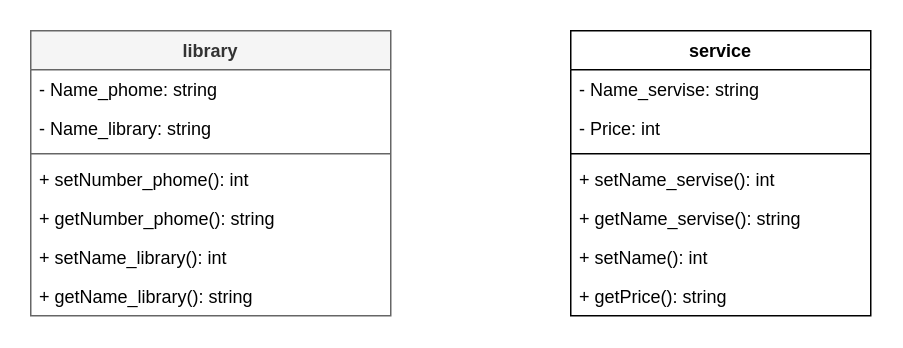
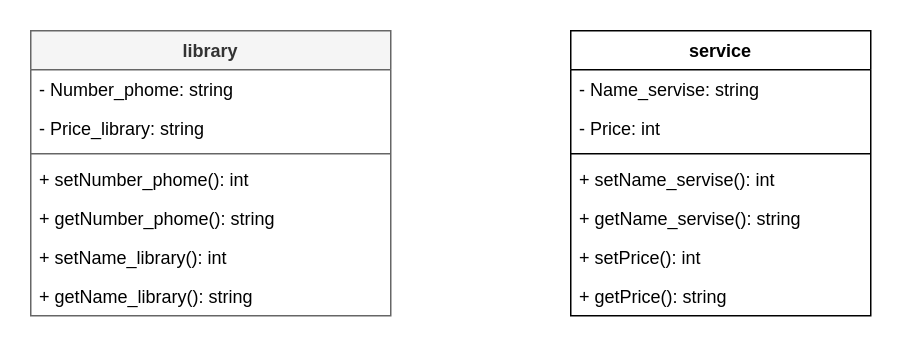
  <mxCell id="0" />
  <mxCell id="1" parent="0" />
  <mxCell id="2" value="service" style="swimlane;fontStyle=1;align=center;verticalAlign=top;childLayout=stackLayout;horizontal=1;startSize=26;horizontalStack=0;resizeParent=1;resizeParentMax=0;resizeLast=0;collapsible=1;marginBottom=0;whiteSpace=wrap;html=1;" vertex="1" parent="1"><mxGeometry x="380" y="20" width="200" height="190" as="geometry" /></mxCell>
  <mxCell id="3" value="- Name_servise: string" style="text;strokeColor=none;fillColor=none;align=left;verticalAlign=top;spacingLeft=4;spacingRight=4;overflow=hidden;rotatable=0;points=[[0,0.5],[1,0.5]];portConstraint=eastwest;" vertex="1" parent="2"><mxGeometry y="26" width="200" height="26" as="geometry" /></mxCell>
  <mxCell id="4" value="- Price: int" style="text;strokeColor=none;fillColor=none;align=left;verticalAlign=top;spacingLeft=4;spacingRight=4;overflow=hidden;rotatable=0;points=[[0,0.5],[1,0.5]];portConstraint=eastwest;" vertex="1" parent="2"><mxGeometry y="52" width="200" height="26" as="geometry" /></mxCell>
  <mxCell id="5" value="" style="line;strokeWidth=1;fillColor=none;align=left;verticalAlign=middle;spacingTop=-1;spacingLeft=3;spacingRight=3;rotatable=0;labelPosition=right;points=[];portConstraint=eastwest;strokeColor=inherit;" vertex="1" parent="2"><mxGeometry y="78" width="200" height="8" as="geometry" /></mxCell>
  <mxCell id="6" value="+ setName_servise(): int" style="text;strokeColor=none;fillColor=none;align=left;verticalAlign=top;spacingLeft=4;spacingRight=4;overflow=hidden;rotatable=0;points=[[0,0.5],[1,0.5]];portConstraint=eastwest;" vertex="1" parent="2"><mxGeometry y="86" width="200" height="26" as="geometry" /></mxCell>
  <mxCell id="7" value="+ getName_servise(): string" style="text;strokeColor=none;fillColor=none;align=left;verticalAlign=top;spacingLeft=4;spacingRight=4;overflow=hidden;rotatable=0;points=[[0,0.5],[1,0.5]];portConstraint=eastwest;" vertex="1" parent="2"><mxGeometry y="112" width="200" height="26" as="geometry" /></mxCell>
- <mxCell id="8" value="+ setName(): int" style="text;strokeColor=none;fillColor=none;align=left;verticalAlign=top;spacingLeft=4;spacingRight=4;overflow=hidden;rotatable=0;points=[[0,0.5],[1,0.5]];portConstraint=eastwest;" vertex="1" parent="2"><mxGeometry y="138" width="200" height="26" as="geometry" /></mxCell>
+ <mxCell id="8" value="+ setPrice(): int" style="text;strokeColor=none;fillColor=none;align=left;verticalAlign=top;spacingLeft=4;spacingRight=4;overflow=hidden;rotatable=0;points=[[0,0.5],[1,0.5]];portConstraint=eastwest;" vertex="1" parent="2"><mxGeometry y="138" width="200" height="26" as="geometry" /></mxCell>
  <mxCell id="9" value="+ getPrice(): string" style="text;strokeColor=none;fillColor=none;align=left;verticalAlign=top;spacingLeft=4;spacingRight=4;overflow=hidden;rotatable=0;points=[[0,0.5],[1,0.5]];portConstraint=eastwest;" vertex="1" parent="2"><mxGeometry y="164" width="200" height="26" as="geometry" /></mxCell>
  <mxCell id="10" value="library" style="swimlane;fontStyle=1;childLayout=stackLayout;horizontal=1;startSize=26;fillColor=#f5f5f5;horizontalStack=0;resizeParent=1;resizeParentMax=0;resizeLast=0;collapsible=1;marginBottom=0;fontColor=#333333;strokeColor=#666666;" vertex="1" parent="1"><mxGeometry x="20" y="20" width="240" height="190" as="geometry" /></mxCell>
- <mxCell id="11" value="- Name_phome: string" style="text;strokeColor=none;fillColor=none;align=left;verticalAlign=top;spacingLeft=4;spacingRight=4;overflow=hidden;rotatable=0;points=[[0,0.5],[1,0.5]];portConstraint=eastwest;" vertex="1" parent="10"><mxGeometry y="26" width="240" height="26" as="geometry" /></mxCell>
- <mxCell id="12" value="- Name_library: string" style="text;strokeColor=none;fillColor=none;align=left;verticalAlign=top;spacingLeft=4;spacingRight=4;overflow=hidden;rotatable=0;points=[[0,0.5],[1,0.5]];portConstraint=eastwest;" vertex="1" parent="10"><mxGeometry y="52" width="240" height="26" as="geometry" /></mxCell>
+ <mxCell id="11" value="- Number_phome: string" style="text;strokeColor=none;fillColor=none;align=left;verticalAlign=top;spacingLeft=4;spacingRight=4;overflow=hidden;rotatable=0;points=[[0,0.5],[1,0.5]];portConstraint=eastwest;" vertex="1" parent="10"><mxGeometry y="26" width="240" height="26" as="geometry" /></mxCell>
+ <mxCell id="12" value="- Price_library: string" style="text;strokeColor=none;fillColor=none;align=left;verticalAlign=top;spacingLeft=4;spacingRight=4;overflow=hidden;rotatable=0;points=[[0,0.5],[1,0.5]];portConstraint=eastwest;" vertex="1" parent="10"><mxGeometry y="52" width="240" height="26" as="geometry" /></mxCell>
  <mxCell id="13" value="" style="line;strokeWidth=1;fillColor=none;align=left;verticalAlign=middle;spacingTop=-1;spacingLeft=3;spacingRight=3;rotatable=0;labelPosition=right;points=[];portConstraint=eastwest;strokeColor=inherit;" vertex="1" parent="10"><mxGeometry y="78" width="240" height="8" as="geometry" /></mxCell>
  <mxCell id="14" value="+ setNumber_phome(): int" style="text;strokeColor=none;fillColor=none;align=left;verticalAlign=top;spacingLeft=4;spacingRight=4;overflow=hidden;rotatable=0;points=[[0,0.5],[1,0.5]];portConstraint=eastwest;" vertex="1" parent="10"><mxGeometry y="86" width="240" height="26" as="geometry" /></mxCell>
  <mxCell id="15" value="+ getNumber_phome(): string" style="text;strokeColor=none;fillColor=none;align=left;verticalAlign=top;spacingLeft=4;spacingRight=4;overflow=hidden;rotatable=0;points=[[0,0.5],[1,0.5]];portConstraint=eastwest;" vertex="1" parent="10"><mxGeometry y="112" width="240" height="26" as="geometry" /></mxCell>
  <mxCell id="16" value="+ setName_library(): int" style="text;strokeColor=none;fillColor=none;align=left;verticalAlign=top;spacingLeft=4;spacingRight=4;overflow=hidden;rotatable=0;points=[[0,0.5],[1,0.5]];portConstraint=eastwest;" vertex="1" parent="10"><mxGeometry y="138" width="240" height="26" as="geometry" /></mxCell>
  <mxCell id="17" value="+ getName_library(): string" style="text;strokeColor=none;fillColor=none;align=left;verticalAlign=top;spacingLeft=4;spacingRight=4;overflow=hidden;rotatable=0;points=[[0,0.5],[1,0.5]];portConstraint=eastwest;" vertex="1" parent="10"><mxGeometry y="164" width="240" height="26" as="geometry" /></mxCell>
